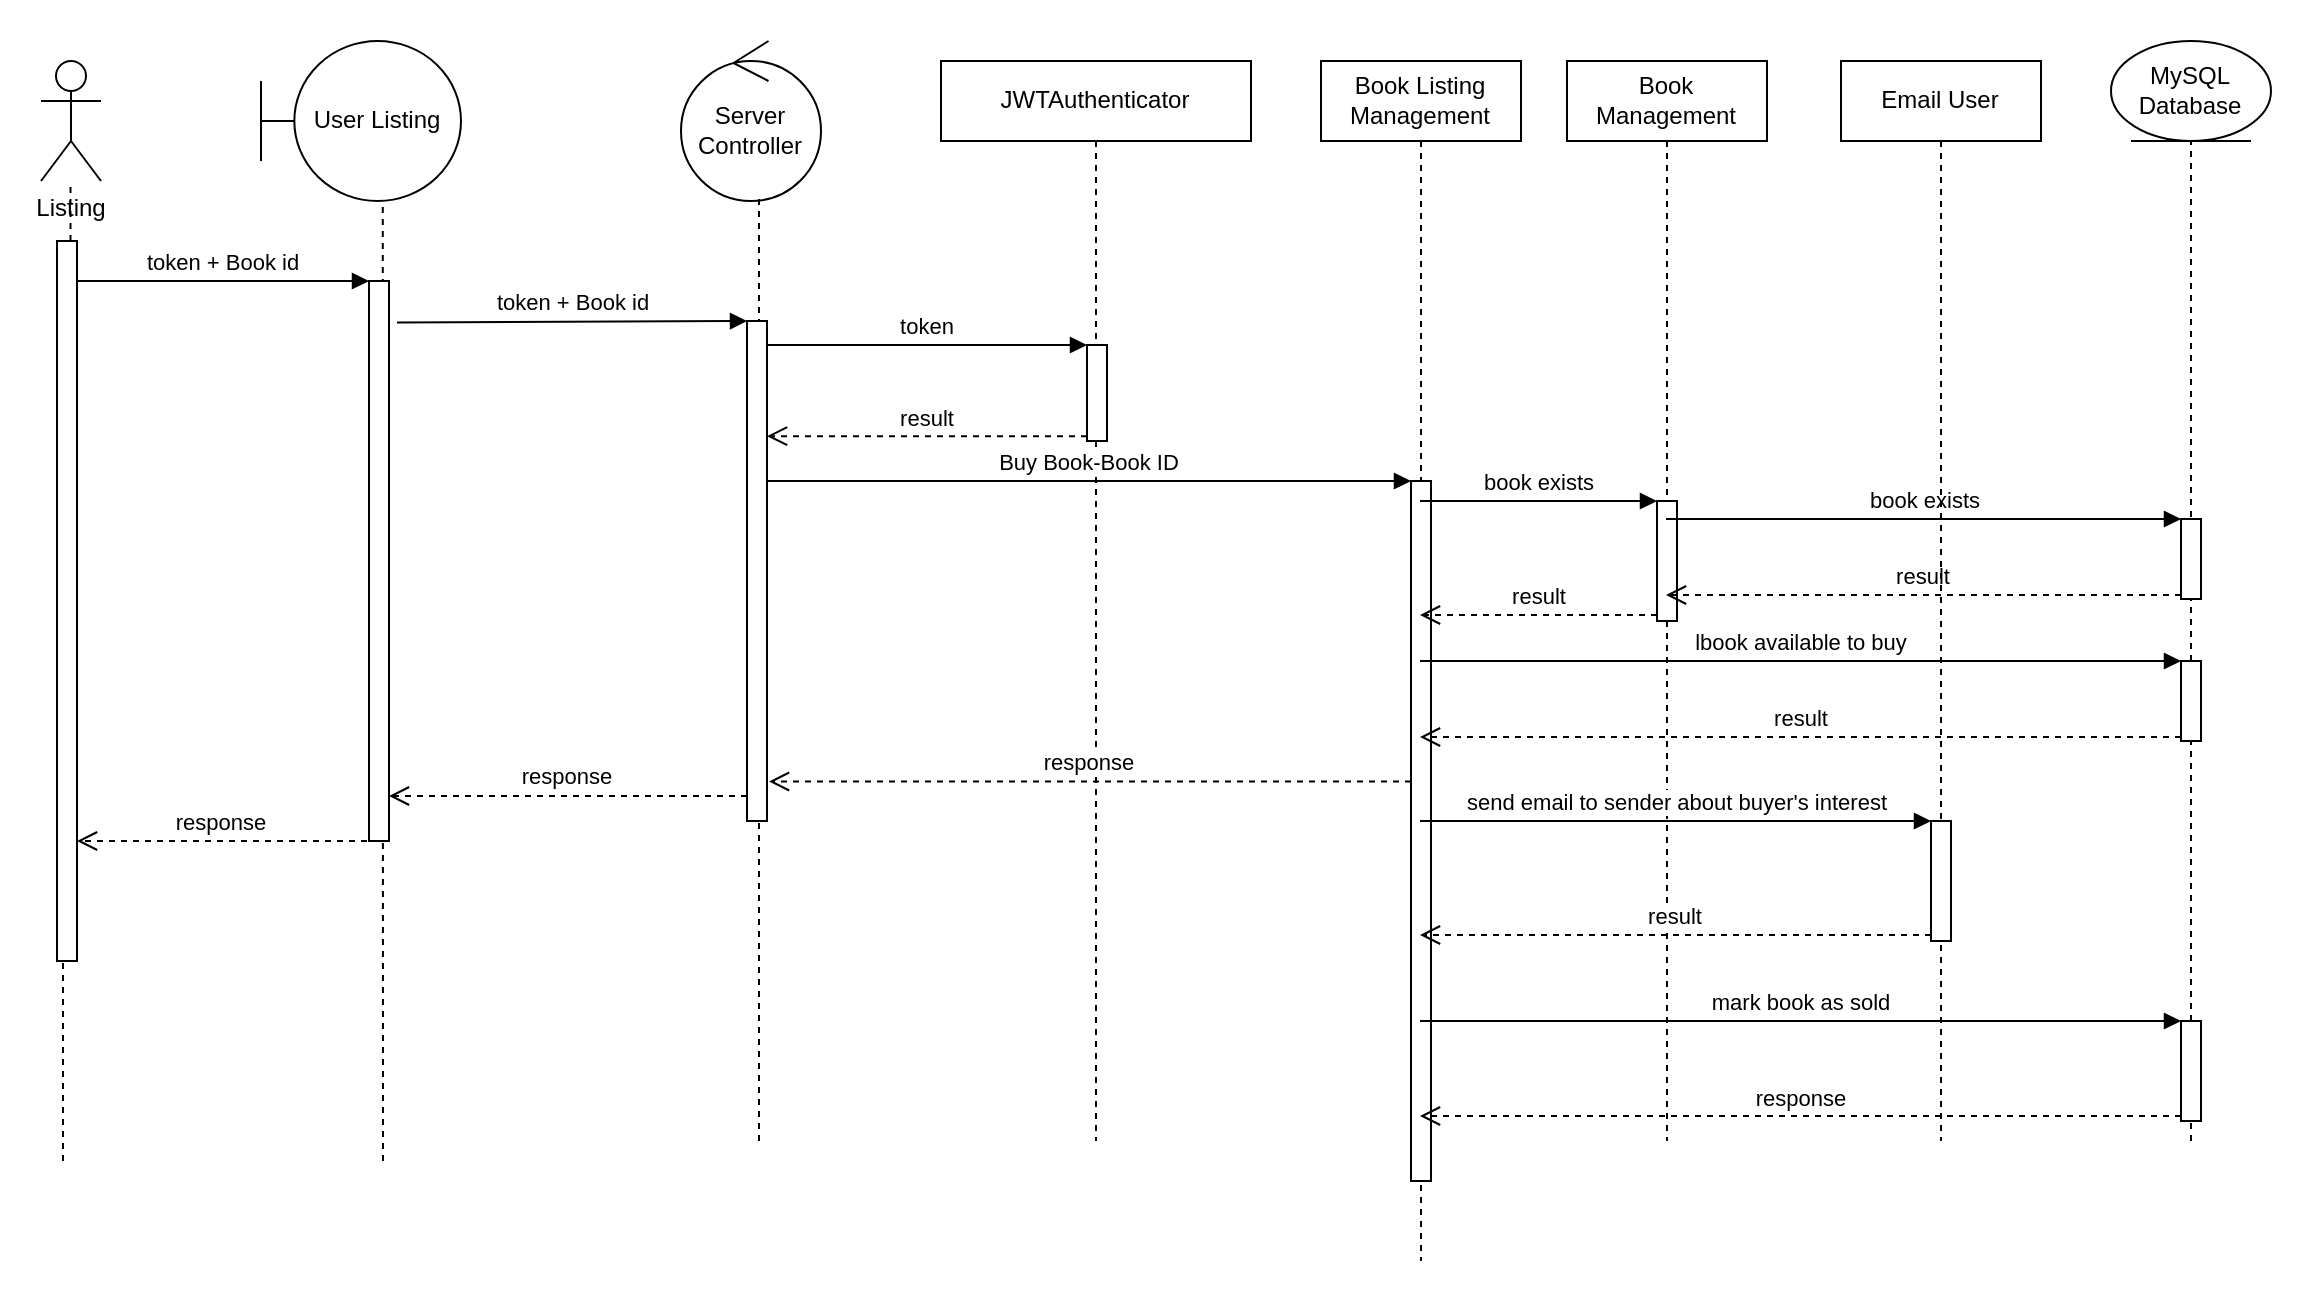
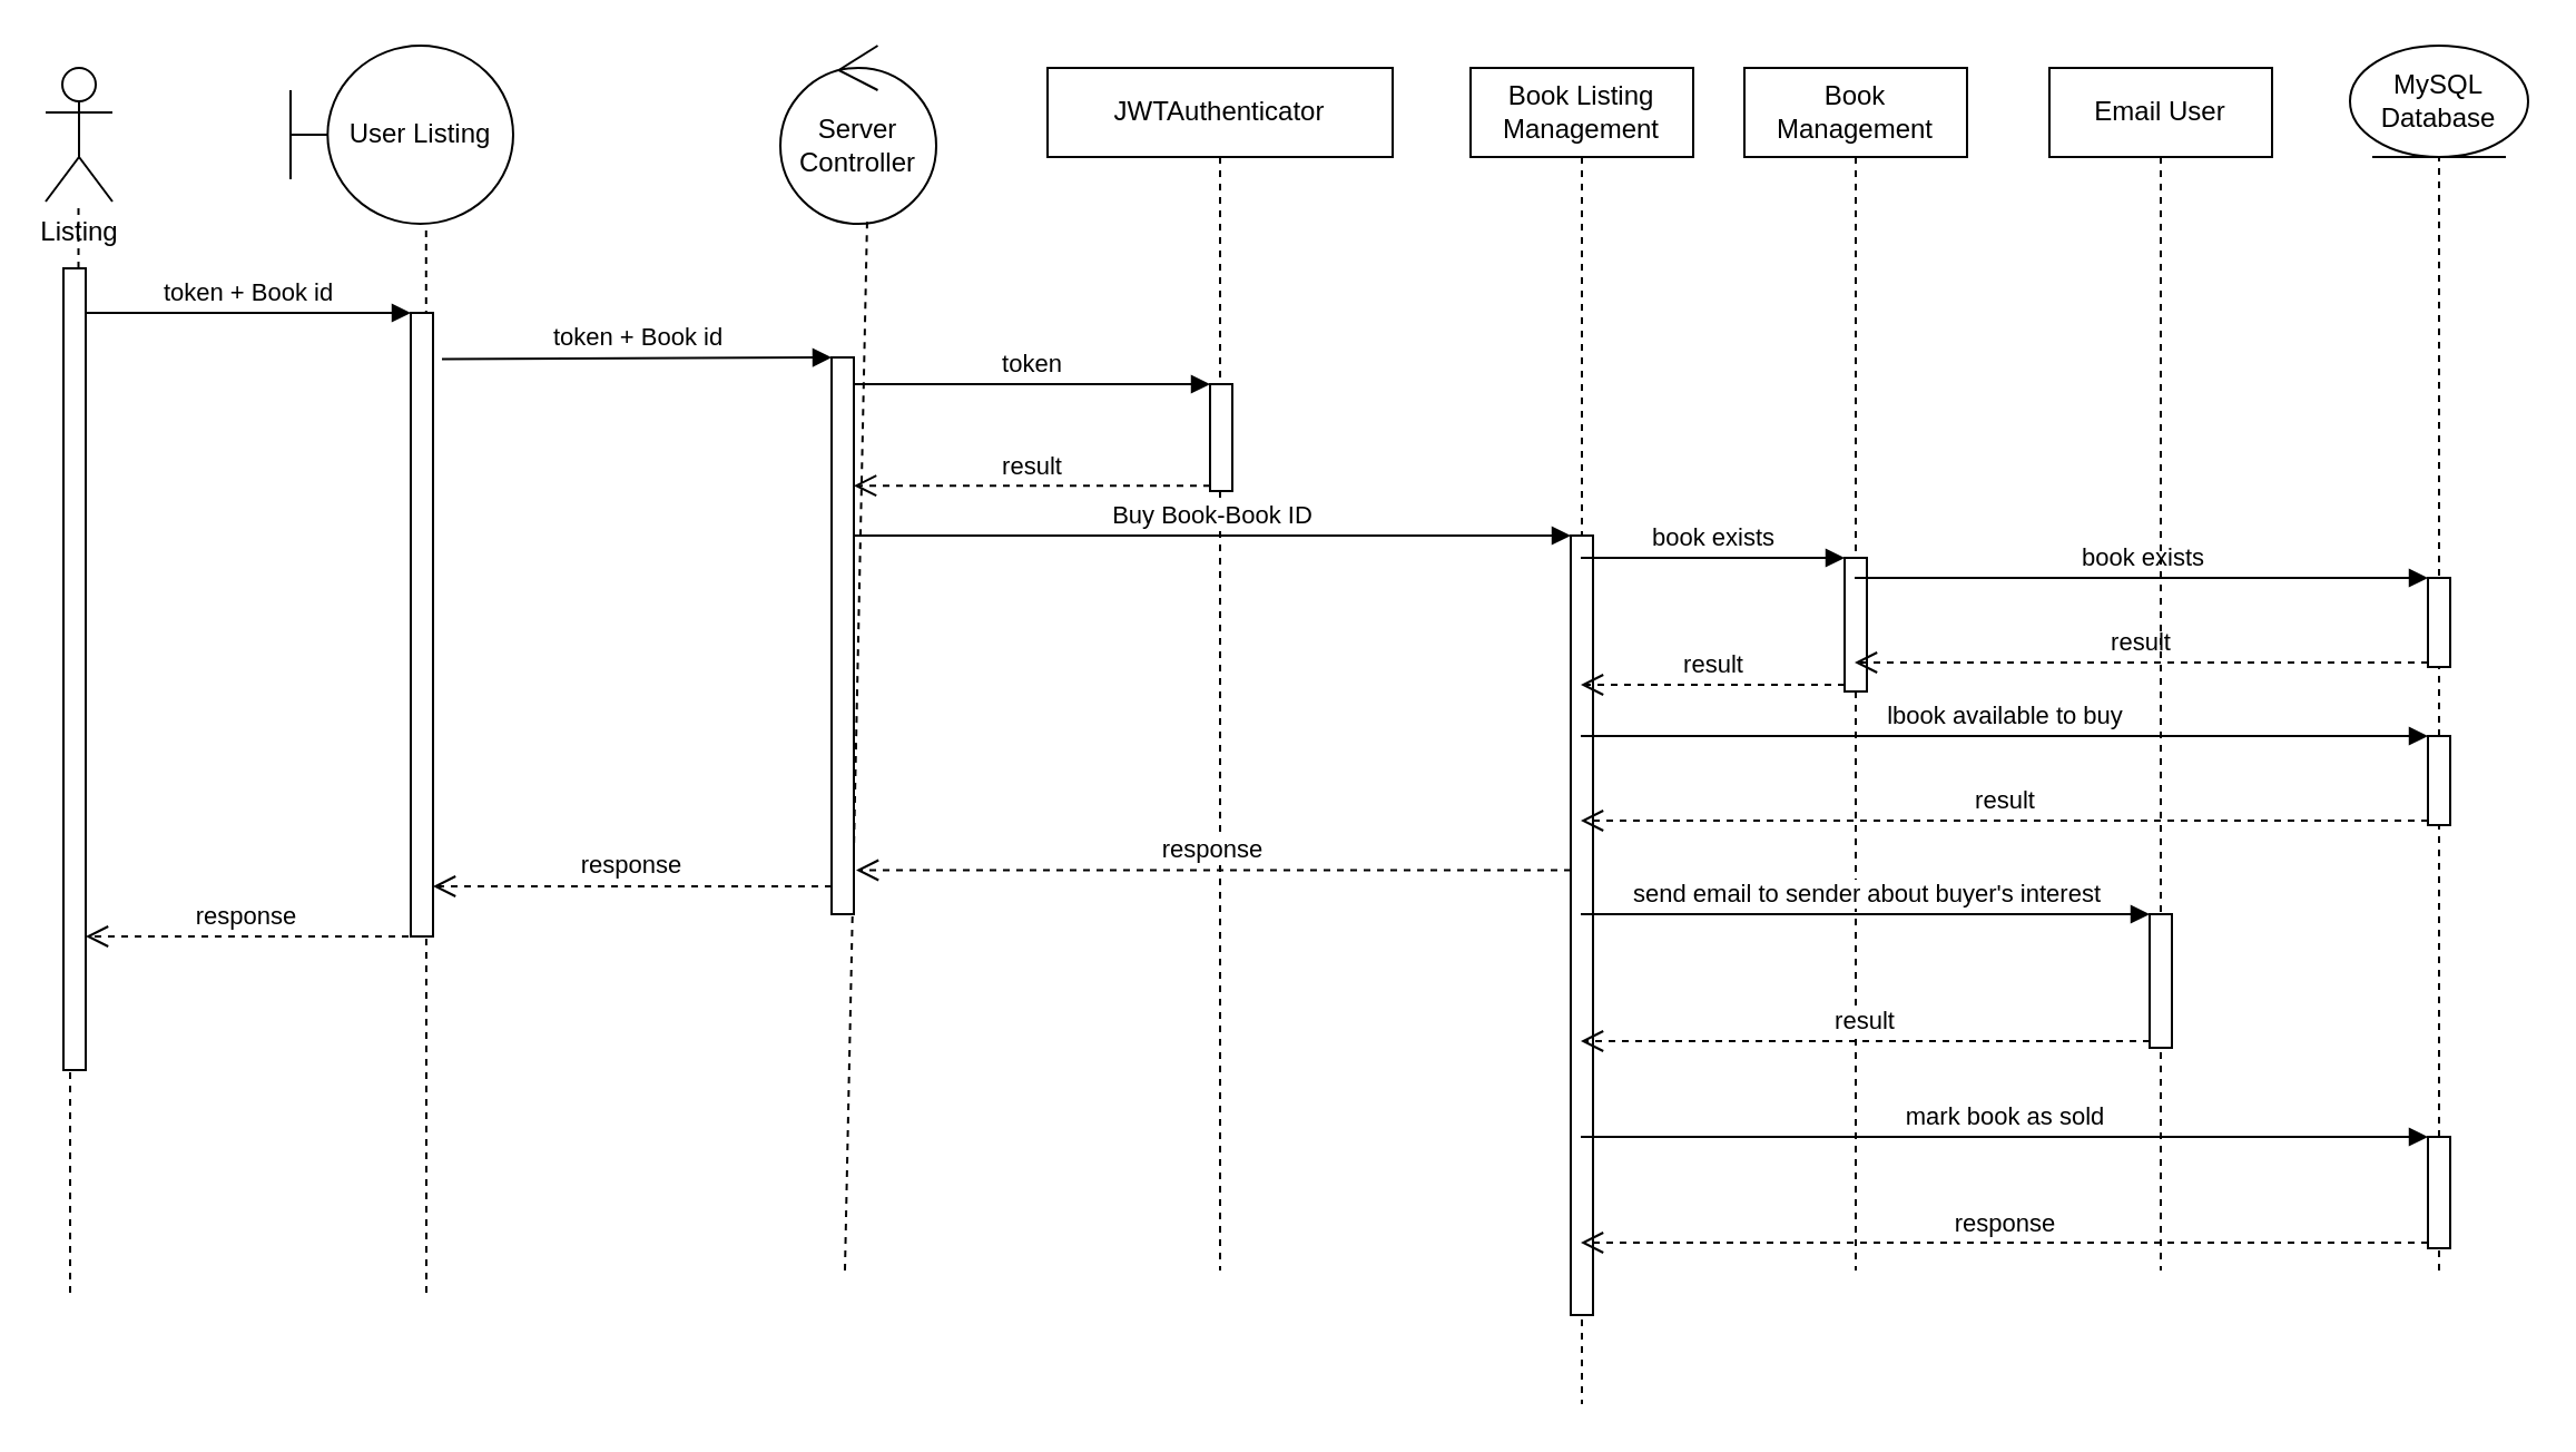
  <mxCell id="0" />
  <mxCell id="1" parent="0" />
  <mxCell id="2" value="Listing" style="shape=umlActor;verticalLabelPosition=bottom;verticalAlign=top;html=1;outlineConnect=0;" vertex="1" parent="1"><mxGeometry x="20" y="30" width="30" height="60" as="geometry" /></mxCell>
  <mxCell id="3" value="" style="endArrow=none;dashed=1;html=1;" edge="1" parent="1" source="15" target="2"><mxGeometry width="50" height="50" relative="1" as="geometry"><mxPoint x="31" y="640" as="sourcePoint" /><mxPoint x="70" y="130" as="targetPoint" /></mxGeometry></mxCell>
  <mxCell id="4" value="User Listing" style="shape=umlBoundary;whiteSpace=wrap;html=1;" vertex="1" parent="1"><mxGeometry x="130" y="20" width="100" height="80" as="geometry" /></mxCell>
  <mxCell id="5" value="" style="endArrow=none;dashed=1;html=1;" edge="1" parent="1"><mxGeometry width="50" height="50" relative="1" as="geometry"><mxPoint x="191" y="580" as="sourcePoint" /><mxPoint x="190.893" y="100" as="targetPoint" /></mxGeometry></mxCell>
- <mxCell id="6" value="Server Controller" style="ellipse;shape=umlControl;whiteSpace=wrap;html=1;" vertex="1" parent="1"><mxGeometry x="340" y="20" width="70" height="80" as="geometry" /></mxCell>
+ <mxCell id="6" value="Server Controller" style="ellipse;shape=umlControl;whiteSpace=wrap;html=1;" vertex="1" parent="1"><mxGeometry x="350" y="20" width="70" height="80" as="geometry" /></mxCell>
  <mxCell id="7" value="" style="endArrow=none;dashed=1;html=1;entryX=0.557;entryY=0.975;entryDx=0;entryDy=0;entryPerimeter=0;" edge="1" parent="1" target="6"><mxGeometry width="50" height="50" relative="1" as="geometry"><mxPoint x="379" y="570" as="sourcePoint" /><mxPoint x="200.893" y="110" as="targetPoint" /></mxGeometry></mxCell>
  <mxCell id="8" value="" style="html=1;points=[];perimeter=orthogonalPerimeter;" vertex="1" parent="1"><mxGeometry x="184" y="140" width="10" height="280" as="geometry" /></mxCell>
  <mxCell id="9" value="token + Book id" style="html=1;verticalAlign=bottom;endArrow=block;entryX=0;entryY=0;" edge="1" parent="1" source="15" target="8"><mxGeometry relative="1" as="geometry"><mxPoint x="70" y="170" as="sourcePoint" /></mxGeometry></mxCell>
  <mxCell id="10" value="response" style="html=1;verticalAlign=bottom;endArrow=open;dashed=1;endSize=8;exitX=-0.1;exitY=1;exitDx=0;exitDy=0;exitPerimeter=0;" edge="1" parent="1" source="8" target="15"><mxGeometry relative="1" as="geometry"><mxPoint x="50" y="390" as="targetPoint" /></mxGeometry></mxCell>
  <mxCell id="11" value="MySQL Database" style="ellipse;shape=umlEntity;whiteSpace=wrap;html=1;" vertex="1" parent="1"><mxGeometry x="1055" y="20" width="80" height="50" as="geometry" /></mxCell>
  <mxCell id="12" value="" style="html=1;points=[];perimeter=orthogonalPerimeter;" vertex="1" parent="1"><mxGeometry x="373" y="160" width="10" height="250" as="geometry" /></mxCell>
  <mxCell id="13" value="token + Book id" style="html=1;verticalAlign=bottom;endArrow=block;entryX=0;entryY=0;exitX=1.4;exitY=0.074;exitDx=0;exitDy=0;exitPerimeter=0;" edge="1" parent="1" source="8" target="12"><mxGeometry relative="1" as="geometry"><mxPoint x="300" y="160" as="sourcePoint" /></mxGeometry></mxCell>
  <mxCell id="14" value="response" style="html=1;verticalAlign=bottom;endArrow=open;dashed=1;endSize=8;exitX=0;exitY=0.95;" edge="1" parent="1" source="12" target="8"><mxGeometry relative="1" as="geometry"><mxPoint x="300" y="236" as="targetPoint" /></mxGeometry></mxCell>
  <mxCell id="15" value="" style="html=1;points=[];perimeter=orthogonalPerimeter;" vertex="1" parent="1"><mxGeometry x="28" y="120" width="10" height="360" as="geometry" /></mxCell>
  <mxCell id="16" value="" style="endArrow=none;dashed=1;html=1;" edge="1" parent="1" target="15"><mxGeometry width="50" height="50" relative="1" as="geometry"><mxPoint x="31" y="580" as="sourcePoint" /><mxPoint x="34.793" y="90" as="targetPoint" /></mxGeometry></mxCell>
  <mxCell id="17" value="JWTAuthenticator" style="shape=umlLifeline;perimeter=lifelinePerimeter;whiteSpace=wrap;html=1;container=1;collapsible=0;recursiveResize=0;outlineConnect=0;" vertex="1" parent="1"><mxGeometry x="470" y="30" width="155" height="540" as="geometry" /></mxCell>
  <mxCell id="18" value="" style="html=1;points=[];perimeter=orthogonalPerimeter;" vertex="1" parent="17"><mxGeometry x="73" y="142" width="10" height="48" as="geometry" /></mxCell>
  <mxCell id="19" value="Book Management" style="shape=umlLifeline;perimeter=lifelinePerimeter;whiteSpace=wrap;html=1;container=1;collapsible=0;recursiveResize=0;outlineConnect=0;" vertex="1" parent="1"><mxGeometry x="783" y="30" width="100" height="540" as="geometry" /></mxCell>
  <mxCell id="20" value="" style="html=1;points=[];perimeter=orthogonalPerimeter;" vertex="1" parent="19"><mxGeometry x="45" y="220" width="10" height="60" as="geometry" /></mxCell>
  <mxCell id="21" value="token" style="html=1;verticalAlign=bottom;endArrow=block;entryX=0;entryY=0;" edge="1" parent="1" source="12" target="18"><mxGeometry relative="1" as="geometry"><mxPoint x="473" y="172" as="sourcePoint" /></mxGeometry></mxCell>
  <mxCell id="22" value="result" style="html=1;verticalAlign=bottom;endArrow=open;dashed=1;endSize=8;exitX=0;exitY=0.95;" edge="1" parent="1" source="18" target="12"><mxGeometry relative="1" as="geometry"><mxPoint x="473" y="248" as="targetPoint" /></mxGeometry></mxCell>
  <mxCell id="23" value="Buy Book-Book ID" style="html=1;verticalAlign=bottom;endArrow=block;entryX=0;entryY=0;" edge="1" parent="1" source="12" target="26"><mxGeometry relative="1" as="geometry"><mxPoint x="605" y="310" as="sourcePoint" /></mxGeometry></mxCell>
  <mxCell id="24" value="response" style="html=1;verticalAlign=bottom;endArrow=open;dashed=1;endSize=8;entryX=1.1;entryY=0.921;entryDx=0;entryDy=0;entryPerimeter=0;" edge="1" parent="1" source="26" target="12"><mxGeometry relative="1" as="geometry"><mxPoint x="605" y="386" as="targetPoint" /></mxGeometry></mxCell>
  <mxCell id="25" value="Book Listing Management" style="shape=umlLifeline;perimeter=lifelinePerimeter;whiteSpace=wrap;html=1;container=1;collapsible=0;recursiveResize=0;outlineConnect=0;" vertex="1" parent="1"><mxGeometry x="660" y="30" width="100" height="600" as="geometry" /></mxCell>
  <mxCell id="26" value="" style="html=1;points=[];perimeter=orthogonalPerimeter;" vertex="1" parent="25"><mxGeometry x="45" y="210" width="10" height="350" as="geometry" /></mxCell>
  <mxCell id="27" value="" style="endArrow=none;dashed=1;html=1;entryX=0.5;entryY=1;entryDx=0;entryDy=0;" edge="1" parent="1" target="11" source="42"><mxGeometry width="50" height="50" relative="1" as="geometry"><mxPoint x="1095" y="570" as="sourcePoint" /><mxPoint x="1133" y="150" as="targetPoint" /></mxGeometry></mxCell>
  <mxCell id="28" value="book exists" style="html=1;verticalAlign=bottom;endArrow=block;entryX=0;entryY=0;" edge="1" parent="1" source="25" target="20"><mxGeometry relative="1" as="geometry"><mxPoint x="758" y="250" as="sourcePoint" /></mxGeometry></mxCell>
  <mxCell id="29" value="result" style="html=1;verticalAlign=bottom;endArrow=open;dashed=1;endSize=8;exitX=0;exitY=0.95;" edge="1" parent="1" source="20" target="25"><mxGeometry relative="1" as="geometry"><mxPoint x="758" y="326" as="targetPoint" /></mxGeometry></mxCell>
  <mxCell id="30" value="" style="html=1;points=[];perimeter=orthogonalPerimeter;" vertex="1" parent="1"><mxGeometry x="1090" y="259" width="10" height="40" as="geometry" /></mxCell>
  <mxCell id="31" value="book exists" style="html=1;verticalAlign=bottom;endArrow=block;entryX=0;entryY=0;" edge="1" parent="1" target="30"><mxGeometry relative="1" as="geometry"><mxPoint x="832.5" y="259" as="sourcePoint" /></mxGeometry></mxCell>
  <mxCell id="32" value="result" style="html=1;verticalAlign=bottom;endArrow=open;dashed=1;endSize=8;exitX=0;exitY=0.95;" edge="1" parent="1" source="30"><mxGeometry relative="1" as="geometry"><mxPoint x="832.5" y="297" as="targetPoint" /></mxGeometry></mxCell>
  <mxCell id="33" value="" style="html=1;points=[];perimeter=orthogonalPerimeter;" vertex="1" parent="1"><mxGeometry x="1090" y="330" width="10" height="40" as="geometry" /></mxCell>
  <mxCell id="34" value="lbook available to buy" style="html=1;verticalAlign=bottom;endArrow=block;entryX=0;entryY=0;" edge="1" target="33" parent="1" source="25"><mxGeometry relative="1" as="geometry"><mxPoint x="917" y="330" as="sourcePoint" /></mxGeometry></mxCell>
  <mxCell id="35" value="result" style="html=1;verticalAlign=bottom;endArrow=open;dashed=1;endSize=8;exitX=0;exitY=0.95;" edge="1" source="33" parent="1" target="25"><mxGeometry relative="1" as="geometry"><mxPoint x="917" y="406" as="targetPoint" /></mxGeometry></mxCell>
  <mxCell id="36" value="Email User" style="shape=umlLifeline;perimeter=lifelinePerimeter;whiteSpace=wrap;html=1;container=1;collapsible=0;recursiveResize=0;outlineConnect=0;" vertex="1" parent="1"><mxGeometry x="920" y="30" width="100" height="540" as="geometry" /></mxCell>
  <mxCell id="37" value="" style="html=1;points=[];perimeter=orthogonalPerimeter;" vertex="1" parent="36"><mxGeometry x="45" y="380" width="10" height="60" as="geometry" /></mxCell>
  <mxCell id="38" value="send email to sender about buyer's interest" style="html=1;verticalAlign=bottom;endArrow=block;entryX=0;entryY=0;" edge="1" target="37" parent="1" source="25"><mxGeometry relative="1" as="geometry"><mxPoint x="870" y="510" as="sourcePoint" /></mxGeometry></mxCell>
  <mxCell id="39" value="result" style="html=1;verticalAlign=bottom;endArrow=open;dashed=1;endSize=8;exitX=0;exitY=0.95;" edge="1" source="37" parent="1" target="25"><mxGeometry relative="1" as="geometry"><mxPoint x="709.5" y="532" as="targetPoint" /></mxGeometry></mxCell>
  <mxCell id="40" value="mark book as sold" style="html=1;verticalAlign=bottom;endArrow=block;entryX=0;entryY=0;" edge="1" target="42" parent="1" source="25"><mxGeometry relative="1" as="geometry"><mxPoint x="1020" y="400" as="sourcePoint" /></mxGeometry></mxCell>
  <mxCell id="41" value="response" style="html=1;verticalAlign=bottom;endArrow=open;dashed=1;endSize=8;exitX=0;exitY=0.95;" edge="1" source="42" parent="1" target="25"><mxGeometry relative="1" as="geometry"><mxPoint x="1020" y="476" as="targetPoint" /></mxGeometry></mxCell>
  <mxCell id="42" value="" style="html=1;points=[];perimeter=orthogonalPerimeter;" vertex="1" parent="1"><mxGeometry x="1090" y="510" width="10" height="50" as="geometry" /></mxCell>
  <mxCell id="43" value="" style="endArrow=none;dashed=1;html=1;entryX=0.5;entryY=1;entryDx=0;entryDy=0;" edge="1" parent="1" target="42"><mxGeometry width="50" height="50" relative="1" as="geometry"><mxPoint x="1095" y="570" as="sourcePoint" /><mxPoint x="1095" y="100" as="targetPoint" /></mxGeometry></mxCell>
